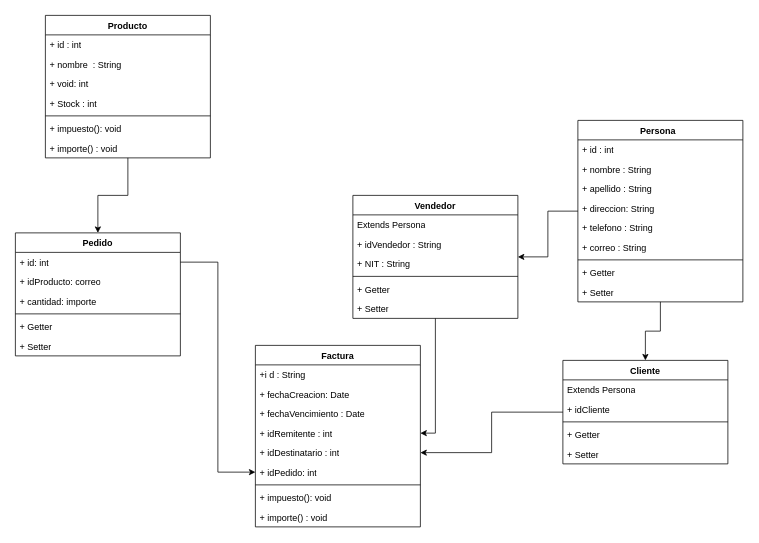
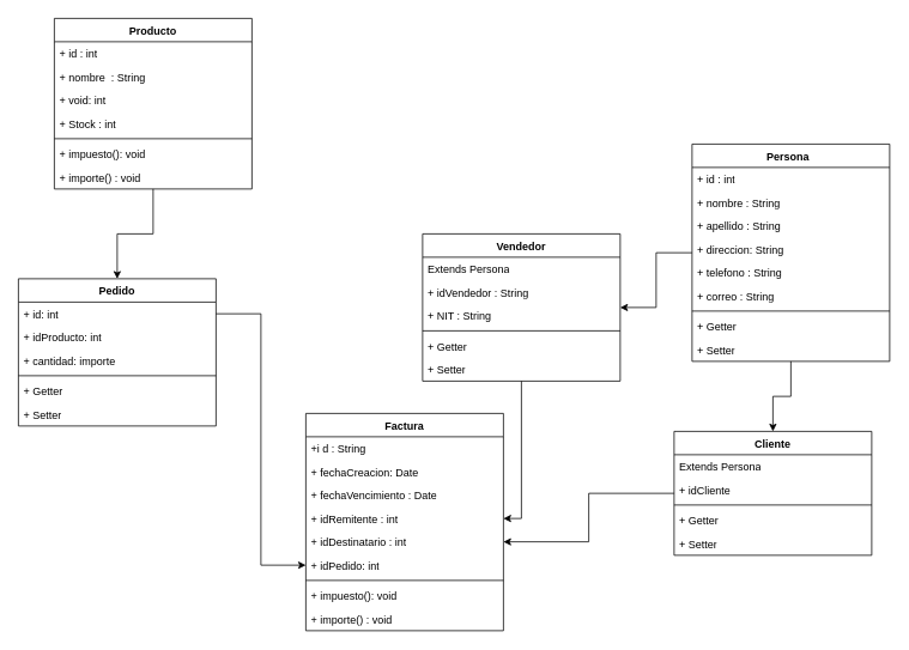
  <mxCell id="0" />
  <mxCell id="1" parent="0" />
  <mxCell id="2" value="Producto" style="swimlane;fontStyle=1;align=center;verticalAlign=top;childLayout=stackLayout;horizontal=1;startSize=26;horizontalStack=0;resizeParent=1;resizeParentMax=0;resizeLast=0;collapsible=1;marginBottom=0;whiteSpace=wrap;html=1;" parent="1" vertex="1"><mxGeometry x="60" y="20" width="220" height="190" as="geometry"><mxRectangle x="240" y="80" width="90" height="30" as="alternateBounds" /></mxGeometry></mxCell>
  <mxCell id="3" value="+ id : int" style="text;strokeColor=none;fillColor=none;align=left;verticalAlign=top;spacingLeft=4;spacingRight=4;overflow=hidden;rotatable=0;points=[[0,0.5],[1,0.5]];portConstraint=eastwest;whiteSpace=wrap;html=1;" parent="2" vertex="1"><mxGeometry y="26" width="220" height="26" as="geometry" /></mxCell>
  <mxCell id="4" value="+ nombre&amp;nbsp; : String&lt;div&gt;&lt;br&gt;&lt;/div&gt;&lt;div&gt;&lt;br&gt;&lt;/div&gt;&lt;div&gt;&lt;br&gt;&lt;/div&gt;&lt;div&gt;&lt;br&gt;&lt;/div&gt;" style="text;strokeColor=none;fillColor=none;align=left;verticalAlign=top;spacingLeft=4;spacingRight=4;overflow=hidden;rotatable=0;points=[[0,0.5],[1,0.5]];portConstraint=eastwest;whiteSpace=wrap;html=1;" parent="2" vertex="1"><mxGeometry y="52" width="220" height="26" as="geometry" /></mxCell>
  <mxCell id="5" value="+ void: int&amp;nbsp;" style="text;strokeColor=none;fillColor=none;align=left;verticalAlign=top;spacingLeft=4;spacingRight=4;overflow=hidden;rotatable=0;points=[[0,0.5],[1,0.5]];portConstraint=eastwest;whiteSpace=wrap;html=1;" parent="2" vertex="1"><mxGeometry y="78" width="220" height="26" as="geometry" /></mxCell>
  <mxCell id="6" value="+ Stock : int" style="text;strokeColor=none;fillColor=none;align=left;verticalAlign=top;spacingLeft=4;spacingRight=4;overflow=hidden;rotatable=0;points=[[0,0.5],[1,0.5]];portConstraint=eastwest;whiteSpace=wrap;html=1;" parent="2" vertex="1"><mxGeometry y="104" width="220" height="26" as="geometry" /></mxCell>
  <mxCell id="7" value="" style="line;strokeWidth=1;fillColor=none;align=left;verticalAlign=middle;spacingTop=-1;spacingLeft=3;spacingRight=3;rotatable=0;labelPosition=right;points=[];portConstraint=eastwest;strokeColor=inherit;" parent="2" vertex="1"><mxGeometry y="130" width="220" height="8" as="geometry" /></mxCell>
  <mxCell id="8" value="+ impuesto(): void" style="text;strokeColor=none;fillColor=none;align=left;verticalAlign=top;spacingLeft=4;spacingRight=4;overflow=hidden;rotatable=0;points=[[0,0.5],[1,0.5]];portConstraint=eastwest;whiteSpace=wrap;html=1;" parent="2" vertex="1"><mxGeometry y="138" width="220" height="26" as="geometry" /></mxCell>
  <mxCell id="9" value="+ importe() : void" style="text;strokeColor=none;fillColor=none;align=left;verticalAlign=top;spacingLeft=4;spacingRight=4;overflow=hidden;rotatable=0;points=[[0,0.5],[1,0.5]];portConstraint=eastwest;whiteSpace=wrap;html=1;" parent="2" vertex="1"><mxGeometry y="164" width="220" height="26" as="geometry" /></mxCell>
  <mxCell id="10" style="edgeStyle=orthogonalEdgeStyle;rounded=0;orthogonalLoop=1;jettySize=auto;html=1;entryX=0.5;entryY=0;entryDx=0;entryDy=0;" edge="1" parent="1" source="12" target="42"><mxGeometry relative="1" as="geometry" /></mxCell>
  <mxCell id="11" style="edgeStyle=orthogonalEdgeStyle;rounded=0;orthogonalLoop=1;jettySize=auto;html=1;" edge="1" parent="1" source="12" target="49"><mxGeometry relative="1" as="geometry" /></mxCell>
  <mxCell id="12" value="Persona&lt;span style=&quot;white-space: pre;&quot;&gt;&#09;&lt;/span&gt;" style="swimlane;fontStyle=1;align=center;verticalAlign=top;childLayout=stackLayout;horizontal=1;startSize=26;horizontalStack=0;resizeParent=1;resizeParentMax=0;resizeLast=0;collapsible=1;marginBottom=0;whiteSpace=wrap;html=1;" parent="1" vertex="1"><mxGeometry x="770" y="160" width="220" height="242" as="geometry"><mxRectangle x="240" y="80" width="90" height="30" as="alternateBounds" /></mxGeometry></mxCell>
  <mxCell id="13" value="+ id : int" style="text;strokeColor=none;fillColor=none;align=left;verticalAlign=top;spacingLeft=4;spacingRight=4;overflow=hidden;rotatable=0;points=[[0,0.5],[1,0.5]];portConstraint=eastwest;whiteSpace=wrap;html=1;" parent="12" vertex="1"><mxGeometry y="26" width="220" height="26" as="geometry" /></mxCell>
  <mxCell id="14" value="+ nombre : String" style="text;strokeColor=none;fillColor=none;align=left;verticalAlign=top;spacingLeft=4;spacingRight=4;overflow=hidden;rotatable=0;points=[[0,0.5],[1,0.5]];portConstraint=eastwest;whiteSpace=wrap;html=1;" parent="12" vertex="1"><mxGeometry y="52" width="220" height="26" as="geometry" /></mxCell>
  <mxCell id="15" value="+ apellido : String" style="text;strokeColor=none;fillColor=none;align=left;verticalAlign=top;spacingLeft=4;spacingRight=4;overflow=hidden;rotatable=0;points=[[0,0.5],[1,0.5]];portConstraint=eastwest;whiteSpace=wrap;html=1;" parent="12" vertex="1"><mxGeometry y="78" width="220" height="26" as="geometry" /></mxCell>
  <mxCell id="16" value="+ direccion: String&lt;div&gt;&lt;br&gt;&lt;/div&gt;" style="text;strokeColor=none;fillColor=none;align=left;verticalAlign=top;spacingLeft=4;spacingRight=4;overflow=hidden;rotatable=0;points=[[0,0.5],[1,0.5]];portConstraint=eastwest;whiteSpace=wrap;html=1;" parent="12" vertex="1"><mxGeometry y="104" width="220" height="26" as="geometry" /></mxCell>
  <mxCell id="17" value="&lt;div&gt;+ telefono : String&lt;/div&gt;&lt;div&gt;&lt;br&gt;&lt;/div&gt;" style="text;strokeColor=none;fillColor=none;align=left;verticalAlign=top;spacingLeft=4;spacingRight=4;overflow=hidden;rotatable=0;points=[[0,0.5],[1,0.5]];portConstraint=eastwest;whiteSpace=wrap;html=1;" parent="12" vertex="1"><mxGeometry y="130" width="220" height="26" as="geometry" /></mxCell>
  <mxCell id="18" value="&lt;div&gt;+ correo : String&lt;/div&gt;" style="text;strokeColor=none;fillColor=none;align=left;verticalAlign=top;spacingLeft=4;spacingRight=4;overflow=hidden;rotatable=0;points=[[0,0.5],[1,0.5]];portConstraint=eastwest;whiteSpace=wrap;html=1;" parent="12" vertex="1"><mxGeometry y="156" width="220" height="26" as="geometry" /></mxCell>
  <mxCell id="19" value="" style="line;strokeWidth=1;fillColor=none;align=left;verticalAlign=middle;spacingTop=-1;spacingLeft=3;spacingRight=3;rotatable=0;labelPosition=right;points=[];portConstraint=eastwest;strokeColor=inherit;" parent="12" vertex="1"><mxGeometry y="182" width="220" height="8" as="geometry" /></mxCell>
  <mxCell id="20" value="+ Getter&lt;div&gt;&lt;br&gt;&lt;/div&gt;" style="text;strokeColor=none;fillColor=none;align=left;verticalAlign=top;spacingLeft=4;spacingRight=4;overflow=hidden;rotatable=0;points=[[0,0.5],[1,0.5]];portConstraint=eastwest;whiteSpace=wrap;html=1;" parent="12" vertex="1"><mxGeometry y="190" width="220" height="26" as="geometry" /></mxCell>
  <mxCell id="21" value="+ Setter" style="text;strokeColor=none;fillColor=none;align=left;verticalAlign=top;spacingLeft=4;spacingRight=4;overflow=hidden;rotatable=0;points=[[0,0.5],[1,0.5]];portConstraint=eastwest;whiteSpace=wrap;html=1;" parent="12" vertex="1"><mxGeometry y="216" width="220" height="26" as="geometry" /></mxCell>
  <mxCell id="22" value="Factura" style="swimlane;fontStyle=1;align=center;verticalAlign=top;childLayout=stackLayout;horizontal=1;startSize=26;horizontalStack=0;resizeParent=1;resizeParentMax=0;resizeLast=0;collapsible=1;marginBottom=0;whiteSpace=wrap;html=1;" parent="1" vertex="1"><mxGeometry x="340" y="460" width="220" height="242" as="geometry"><mxRectangle x="240" y="80" width="90" height="30" as="alternateBounds" /></mxGeometry></mxCell>
  <mxCell id="23" value="+i d : String" style="text;strokeColor=none;fillColor=none;align=left;verticalAlign=top;spacingLeft=4;spacingRight=4;overflow=hidden;rotatable=0;points=[[0,0.5],[1,0.5]];portConstraint=eastwest;whiteSpace=wrap;html=1;" parent="22" vertex="1"><mxGeometry y="26" width="220" height="26" as="geometry" /></mxCell>
  <mxCell id="24" value="+ fechaCreacion: Date" style="text;strokeColor=none;fillColor=none;align=left;verticalAlign=top;spacingLeft=4;spacingRight=4;overflow=hidden;rotatable=0;points=[[0,0.5],[1,0.5]];portConstraint=eastwest;whiteSpace=wrap;html=1;" parent="22" vertex="1"><mxGeometry y="52" width="220" height="26" as="geometry" /></mxCell>
  <mxCell id="25" value="+ fechaVencimiento : Date" style="text;strokeColor=none;fillColor=none;align=left;verticalAlign=top;spacingLeft=4;spacingRight=4;overflow=hidden;rotatable=0;points=[[0,0.5],[1,0.5]];portConstraint=eastwest;whiteSpace=wrap;html=1;" parent="22" vertex="1"><mxGeometry y="78" width="220" height="26" as="geometry" /></mxCell>
  <mxCell id="26" value="+ idRemitente : int" style="text;strokeColor=none;fillColor=none;align=left;verticalAlign=top;spacingLeft=4;spacingRight=4;overflow=hidden;rotatable=0;points=[[0,0.5],[1,0.5]];portConstraint=eastwest;whiteSpace=wrap;html=1;" parent="22" vertex="1"><mxGeometry y="104" width="220" height="26" as="geometry" /></mxCell>
  <mxCell id="27" value="+ idDestinatario : int" style="text;strokeColor=none;fillColor=none;align=left;verticalAlign=top;spacingLeft=4;spacingRight=4;overflow=hidden;rotatable=0;points=[[0,0.5],[1,0.5]];portConstraint=eastwest;whiteSpace=wrap;html=1;" parent="22" vertex="1"><mxGeometry y="130" width="220" height="26" as="geometry" /></mxCell>
  <mxCell id="28" value="+ idPedido: int" style="text;strokeColor=none;fillColor=none;align=left;verticalAlign=top;spacingLeft=4;spacingRight=4;overflow=hidden;rotatable=0;points=[[0,0.5],[1,0.5]];portConstraint=eastwest;whiteSpace=wrap;html=1;" parent="22" vertex="1"><mxGeometry y="156" width="220" height="26" as="geometry" /></mxCell>
  <mxCell id="29" value="" style="line;strokeWidth=1;fillColor=none;align=left;verticalAlign=middle;spacingTop=-1;spacingLeft=3;spacingRight=3;rotatable=0;labelPosition=right;points=[];portConstraint=eastwest;strokeColor=inherit;" parent="22" vertex="1"><mxGeometry y="182" width="220" height="8" as="geometry" /></mxCell>
  <mxCell id="30" value="+ impuesto(): void" style="text;strokeColor=none;fillColor=none;align=left;verticalAlign=top;spacingLeft=4;spacingRight=4;overflow=hidden;rotatable=0;points=[[0,0.5],[1,0.5]];portConstraint=eastwest;whiteSpace=wrap;html=1;" parent="22" vertex="1"><mxGeometry y="190" width="220" height="26" as="geometry" /></mxCell>
  <mxCell id="31" value="+ importe() : void" style="text;strokeColor=none;fillColor=none;align=left;verticalAlign=top;spacingLeft=4;spacingRight=4;overflow=hidden;rotatable=0;points=[[0,0.5],[1,0.5]];portConstraint=eastwest;whiteSpace=wrap;html=1;" parent="22" vertex="1"><mxGeometry y="216" width="220" height="26" as="geometry" /></mxCell>
  <mxCell id="32" value="Pedido" style="swimlane;fontStyle=1;align=center;verticalAlign=top;childLayout=stackLayout;horizontal=1;startSize=26;horizontalStack=0;resizeParent=1;resizeParentMax=0;resizeLast=0;collapsible=1;marginBottom=0;whiteSpace=wrap;html=1;" parent="1" vertex="1"><mxGeometry y="310" width="220" height="164" as="geometry" x="20"><mxRectangle x="240" y="80" width="90" height="30" as="alternateBounds" /></mxGeometry></mxCell>
  <mxCell id="33" value="+ id: int" style="text;strokeColor=none;fillColor=none;align=left;verticalAlign=top;spacingLeft=4;spacingRight=4;overflow=hidden;rotatable=0;points=[[0,0.5],[1,0.5]];portConstraint=eastwest;whiteSpace=wrap;html=1;" parent="32" vertex="1"><mxGeometry y="26" width="220" height="26" as="geometry" /></mxCell>
- <mxCell id="34" value="&lt;div&gt;+ idProducto: correo&lt;/div&gt;" style="text;strokeColor=none;fillColor=none;align=left;verticalAlign=top;spacingLeft=4;spacingRight=4;overflow=hidden;rotatable=0;points=[[0,0.5],[1,0.5]];portConstraint=eastwest;whiteSpace=wrap;html=1;" parent="32" vertex="1"><mxGeometry y="52" width="220" height="26" as="geometry" /></mxCell>
+ <mxCell id="34" value="&lt;div&gt;+ idProducto: int&lt;/div&gt;" style="text;strokeColor=none;fillColor=none;align=left;verticalAlign=top;spacingLeft=4;spacingRight=4;overflow=hidden;rotatable=0;points=[[0,0.5],[1,0.5]];portConstraint=eastwest;whiteSpace=wrap;html=1;" parent="32" vertex="1"><mxGeometry y="52" width="220" height="26" as="geometry" /></mxCell>
  <mxCell id="35" value="+ cantidad: importe" style="text;strokeColor=none;fillColor=none;align=left;verticalAlign=top;spacingLeft=4;spacingRight=4;overflow=hidden;rotatable=0;points=[[0,0.5],[1,0.5]];portConstraint=eastwest;whiteSpace=wrap;html=1;" parent="32" vertex="1"><mxGeometry y="78" width="220" height="26" as="geometry" /></mxCell>
  <mxCell id="36" value="" style="line;strokeWidth=1;fillColor=none;align=left;verticalAlign=middle;spacingTop=-1;spacingLeft=3;spacingRight=3;rotatable=0;labelPosition=right;points=[];portConstraint=eastwest;strokeColor=inherit;" parent="32" vertex="1"><mxGeometry y="104" width="220" height="8" as="geometry" /></mxCell>
  <mxCell id="37" value="+ Getter&amp;nbsp;&lt;div&gt;&lt;br&gt;&lt;/div&gt;" style="text;strokeColor=none;fillColor=none;align=left;verticalAlign=top;spacingLeft=4;spacingRight=4;overflow=hidden;rotatable=0;points=[[0,0.5],[1,0.5]];portConstraint=eastwest;whiteSpace=wrap;html=1;" parent="32" vertex="1"><mxGeometry y="112" width="220" height="26" as="geometry" /></mxCell>
  <mxCell id="38" value="&lt;div&gt;+ Setter&lt;/div&gt;" style="text;strokeColor=none;fillColor=none;align=left;verticalAlign=top;spacingLeft=4;spacingRight=4;overflow=hidden;rotatable=0;points=[[0,0.5],[1,0.5]];portConstraint=eastwest;whiteSpace=wrap;html=1;" parent="32" vertex="1"><mxGeometry y="138" width="220" height="26" as="geometry" /></mxCell>
  <mxCell id="39" style="edgeStyle=orthogonalEdgeStyle;rounded=0;orthogonalLoop=1;jettySize=auto;html=1;entryX=0;entryY=0.5;entryDx=0;entryDy=0;" parent="1" source="33" target="28" edge="1"><mxGeometry relative="1" as="geometry" /></mxCell>
  <mxCell id="40" style="edgeStyle=orthogonalEdgeStyle;rounded=0;orthogonalLoop=1;jettySize=auto;html=1;entryX=0.5;entryY=0;entryDx=0;entryDy=0;exitX=0.5;exitY=1;exitDx=0;exitDy=0;" parent="1" source="2" target="32" edge="1"><mxGeometry relative="1" as="geometry"><mxPoint x="150" y="190" as="sourcePoint" /><mxPoint x="60" y="532" as="targetPoint" /></mxGeometry></mxCell>
  <mxCell id="41" style="edgeStyle=orthogonalEdgeStyle;rounded=0;orthogonalLoop=1;jettySize=auto;html=1;" edge="1" parent="1" source="42" target="27"><mxGeometry relative="1" as="geometry" /></mxCell>
  <mxCell id="42" value="Cliente" style="swimlane;fontStyle=1;align=center;verticalAlign=top;childLayout=stackLayout;horizontal=1;startSize=26;horizontalStack=0;resizeParent=1;resizeParentMax=0;resizeLast=0;collapsible=1;marginBottom=0;whiteSpace=wrap;html=1;" vertex="1" parent="1"><mxGeometry x="750" y="480" width="220" height="138" as="geometry"><mxRectangle x="240" y="80" width="90" height="30" as="alternateBounds" /></mxGeometry></mxCell>
  <mxCell id="43" value="&lt;div&gt;Extends Persona&lt;/div&gt;" style="text;strokeColor=none;fillColor=none;align=left;verticalAlign=top;spacingLeft=4;spacingRight=4;overflow=hidden;rotatable=0;points=[[0,0.5],[1,0.5]];portConstraint=eastwest;whiteSpace=wrap;html=1;" vertex="1" parent="42"><mxGeometry y="26" width="220" height="26" as="geometry" /></mxCell>
  <mxCell id="44" value="+ idCliente" style="text;strokeColor=none;fillColor=none;align=left;verticalAlign=top;spacingLeft=4;spacingRight=4;overflow=hidden;rotatable=0;points=[[0,0.5],[1,0.5]];portConstraint=eastwest;whiteSpace=wrap;html=1;" vertex="1" parent="42"><mxGeometry y="52" width="220" height="26" as="geometry" /></mxCell>
  <mxCell id="45" value="" style="line;strokeWidth=1;fillColor=none;align=left;verticalAlign=middle;spacingTop=-1;spacingLeft=3;spacingRight=3;rotatable=0;labelPosition=right;points=[];portConstraint=eastwest;strokeColor=inherit;" vertex="1" parent="42"><mxGeometry y="78" width="220" height="8" as="geometry" /></mxCell>
  <mxCell id="46" value="+ Getter&lt;div&gt;&lt;br&gt;&lt;/div&gt;" style="text;strokeColor=none;fillColor=none;align=left;verticalAlign=top;spacingLeft=4;spacingRight=4;overflow=hidden;rotatable=0;points=[[0,0.5],[1,0.5]];portConstraint=eastwest;whiteSpace=wrap;html=1;" vertex="1" parent="42"><mxGeometry y="86" width="220" height="26" as="geometry" /></mxCell>
  <mxCell id="47" value="+ Setter" style="text;strokeColor=none;fillColor=none;align=left;verticalAlign=top;spacingLeft=4;spacingRight=4;overflow=hidden;rotatable=0;points=[[0,0.5],[1,0.5]];portConstraint=eastwest;whiteSpace=wrap;html=1;" vertex="1" parent="42"><mxGeometry y="112" width="220" height="26" as="geometry" /></mxCell>
  <mxCell id="48" style="edgeStyle=orthogonalEdgeStyle;rounded=0;orthogonalLoop=1;jettySize=auto;html=1;entryX=1;entryY=0.5;entryDx=0;entryDy=0;" edge="1" parent="1" source="49" target="26"><mxGeometry relative="1" as="geometry" /></mxCell>
  <mxCell id="49" value="Vendedor" style="swimlane;fontStyle=1;align=center;verticalAlign=top;childLayout=stackLayout;horizontal=1;startSize=26;horizontalStack=0;resizeParent=1;resizeParentMax=0;resizeLast=0;collapsible=1;marginBottom=0;whiteSpace=wrap;html=1;" vertex="1" parent="1"><mxGeometry x="470" y="260" width="220" height="164" as="geometry"><mxRectangle x="240" y="80" width="90" height="30" as="alternateBounds" /></mxGeometry></mxCell>
  <mxCell id="50" value="&lt;div&gt;Extends Persona&lt;/div&gt;" style="text;strokeColor=none;fillColor=none;align=left;verticalAlign=top;spacingLeft=4;spacingRight=4;overflow=hidden;rotatable=0;points=[[0,0.5],[1,0.5]];portConstraint=eastwest;whiteSpace=wrap;html=1;" vertex="1" parent="49"><mxGeometry y="26" width="220" height="26" as="geometry" /></mxCell>
  <mxCell id="51" value="&lt;div&gt;+ idVendedor : String&lt;/div&gt;" style="text;strokeColor=none;fillColor=none;align=left;verticalAlign=top;spacingLeft=4;spacingRight=4;overflow=hidden;rotatable=0;points=[[0,0.5],[1,0.5]];portConstraint=eastwest;whiteSpace=wrap;html=1;" vertex="1" parent="49"><mxGeometry y="52" width="220" height="26" as="geometry" /></mxCell>
  <mxCell id="52" value="&lt;div&gt;+ NIT : String&lt;/div&gt;" style="text;strokeColor=none;fillColor=none;align=left;verticalAlign=top;spacingLeft=4;spacingRight=4;overflow=hidden;rotatable=0;points=[[0,0.5],[1,0.5]];portConstraint=eastwest;whiteSpace=wrap;html=1;" parent="49" vertex="1"><mxGeometry y="78" width="220" height="26" as="geometry" /></mxCell>
  <mxCell id="53" value="" style="line;strokeWidth=1;fillColor=none;align=left;verticalAlign=middle;spacingTop=-1;spacingLeft=3;spacingRight=3;rotatable=0;labelPosition=right;points=[];portConstraint=eastwest;strokeColor=inherit;" vertex="1" parent="49"><mxGeometry y="104" width="220" height="8" as="geometry" /></mxCell>
  <mxCell id="54" value="+ Getter&lt;div&gt;&lt;br&gt;&lt;/div&gt;" style="text;strokeColor=none;fillColor=none;align=left;verticalAlign=top;spacingLeft=4;spacingRight=4;overflow=hidden;rotatable=0;points=[[0,0.5],[1,0.5]];portConstraint=eastwest;whiteSpace=wrap;html=1;" vertex="1" parent="49"><mxGeometry y="112" width="220" height="26" as="geometry" /></mxCell>
  <mxCell id="55" value="+ Setter" style="text;strokeColor=none;fillColor=none;align=left;verticalAlign=top;spacingLeft=4;spacingRight=4;overflow=hidden;rotatable=0;points=[[0,0.5],[1,0.5]];portConstraint=eastwest;whiteSpace=wrap;html=1;" vertex="1" parent="49"><mxGeometry y="138" width="220" height="26" as="geometry" /></mxCell>
